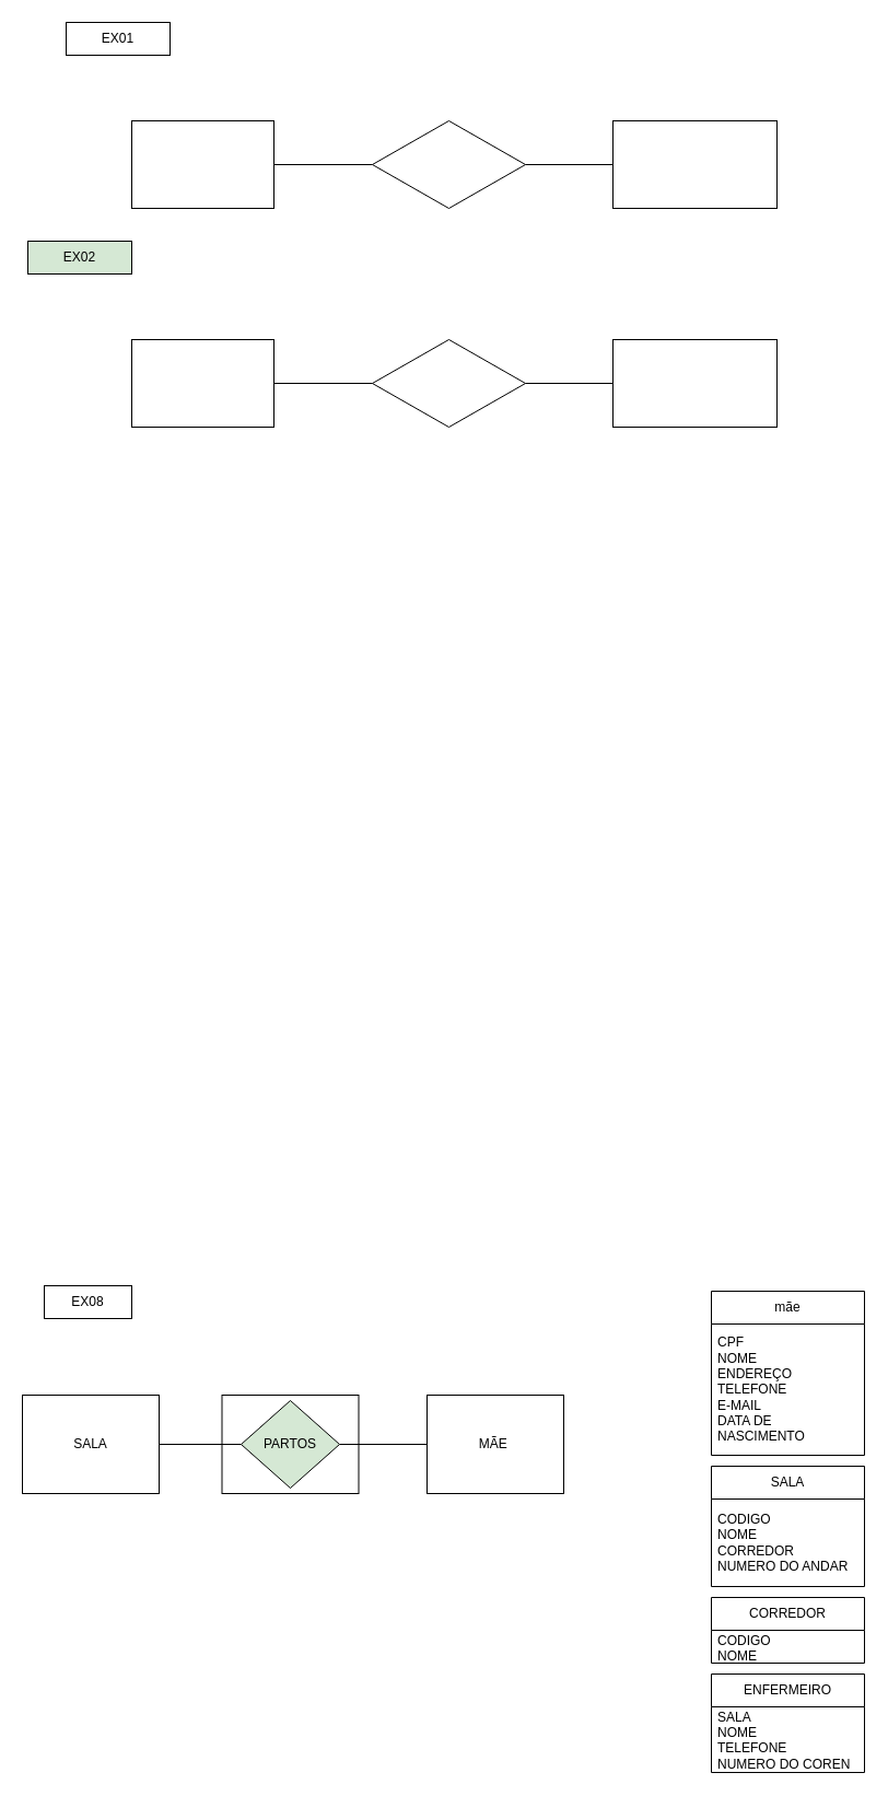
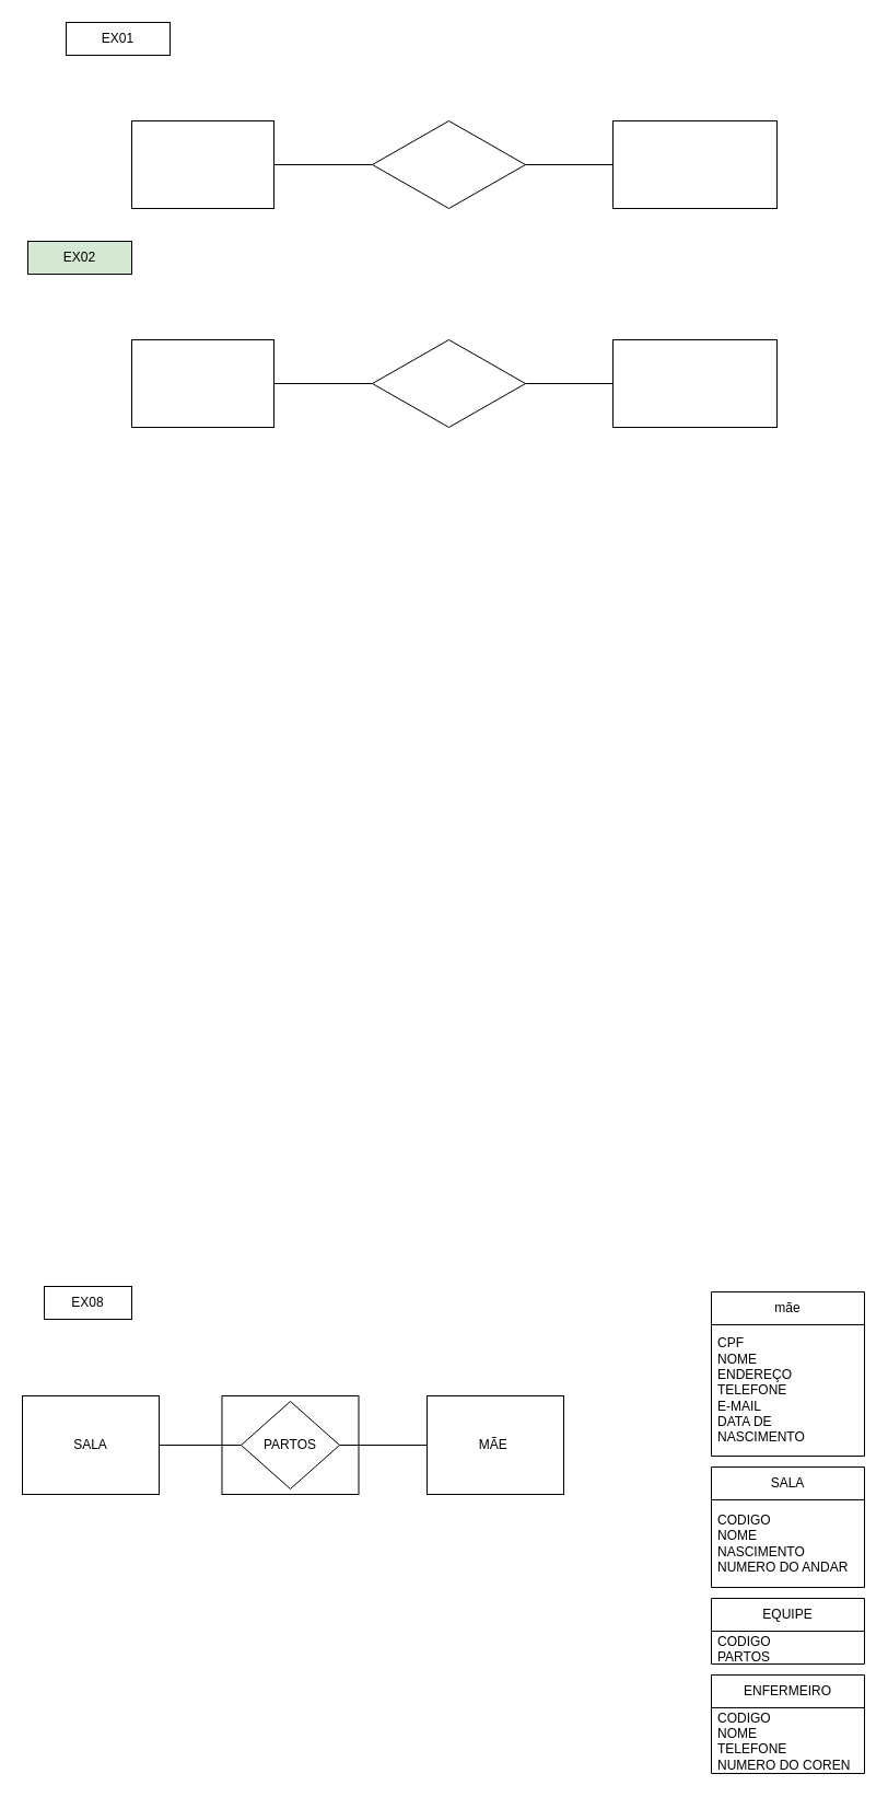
  <mxCell id="0" />
  <mxCell id="1" parent="0" />
  <mxCell id="2" value="" style="rounded=0;whiteSpace=wrap;html=1;" vertex="1" parent="1"><mxGeometry x="202.5" y="1275" width="125" height="90" as="geometry" /></mxCell>
  <mxCell id="3" value="mãe&lt;br&gt;" style="swimlane;fontStyle=0;childLayout=stackLayout;horizontal=1;startSize=30;horizontalStack=0;resizeParent=1;resizeParentMax=0;resizeLast=0;collapsible=1;marginBottom=0;whiteSpace=wrap;html=1;" vertex="1" parent="1"><mxGeometry x="650" y="1180" width="140" height="150" as="geometry"><mxRectangle x="640" y="20" width="60" height="30" as="alternateBounds" /></mxGeometry></mxCell>
  <mxCell id="4" value="CPF&lt;br&gt;NOME&lt;br&gt;ENDEREÇO&lt;br&gt;TELEFONE&lt;br&gt;E-MAIL&lt;br&gt;DATA DE NASCIMENTO" style="text;strokeColor=none;fillColor=none;align=left;verticalAlign=middle;spacingLeft=4;spacingRight=4;overflow=hidden;points=[[0,0.5],[1,0.5]];portConstraint=eastwest;rotatable=0;whiteSpace=wrap;html=1;" vertex="1" parent="3"><mxGeometry y="30" width="140" height="120" as="geometry" /></mxCell>
  <mxCell id="5" value="" style="endArrow=none;html=1;rounded=0;entryX=0;entryY=0.5;entryDx=0;entryDy=0;exitX=1;exitY=0.5;exitDx=0;exitDy=0;" edge="1" parent="1" source="7" target="9"><mxGeometry width="50" height="50" relative="1" as="geometry"><mxPoint x="300" y="1320" as="sourcePoint" /><mxPoint x="381" y="1330" as="targetPoint" /></mxGeometry></mxCell>
  <mxCell id="6" value="" style="endArrow=none;html=1;rounded=0;entryX=0;entryY=0.5;entryDx=0;entryDy=0;exitX=1;exitY=0.5;exitDx=0;exitDy=0;" edge="1" parent="1" source="8" target="7"><mxGeometry width="50" height="50" relative="1" as="geometry"><mxPoint x="146" y="1320" as="sourcePoint" /><mxPoint x="220" y="1319.68" as="targetPoint" /></mxGeometry></mxCell>
- <mxCell id="7" value="PARTOS" style="rhombus;whiteSpace=wrap;html=1;fillColor=#d5e8d4;" vertex="1" parent="1"><mxGeometry x="220" y="1280" width="90" height="80" as="geometry" /></mxCell>
+ <mxCell id="7" value="PARTOS" style="rhombus;whiteSpace=wrap;html=1;" vertex="1" parent="1"><mxGeometry x="220" y="1280" width="90" height="80" as="geometry" /></mxCell>
  <mxCell id="8" value="SALA" style="rounded=0;whiteSpace=wrap;html=1;" vertex="1" parent="1"><mxGeometry x="20" y="1275" width="125" height="90" as="geometry" /></mxCell>
  <mxCell id="9" value="MÃE&amp;nbsp;" style="rounded=0;whiteSpace=wrap;html=1;" vertex="1" parent="1"><mxGeometry x="390" y="1275" width="125" height="90" as="geometry" /></mxCell>
  <mxCell id="10" value="SALA" style="swimlane;fontStyle=0;childLayout=stackLayout;horizontal=1;startSize=30;horizontalStack=0;resizeParent=1;resizeParentMax=0;resizeLast=0;collapsible=1;marginBottom=0;whiteSpace=wrap;html=1;" vertex="1" parent="1"><mxGeometry x="650" y="1340" width="140" height="110" as="geometry" /></mxCell>
- <mxCell id="11" value="CODIGO&lt;br&gt;NOME&lt;br&gt;CORREDOR&lt;br&gt;NUMERO DO ANDAR" style="text;strokeColor=none;fillColor=none;align=left;verticalAlign=middle;spacingLeft=4;spacingRight=4;overflow=hidden;points=[[0,0.5],[1,0.5]];portConstraint=eastwest;rotatable=0;whiteSpace=wrap;html=1;" vertex="1" parent="10"><mxGeometry y="30" width="140" height="80" as="geometry" /></mxCell>
- <mxCell id="12" value="CORREDOR" style="swimlane;fontStyle=0;childLayout=stackLayout;horizontal=1;startSize=30;horizontalStack=0;resizeParent=1;resizeParentMax=0;resizeLast=0;collapsible=1;marginBottom=0;whiteSpace=wrap;html=1;" vertex="1" parent="1"><mxGeometry x="650" y="1460" width="140" height="60" as="geometry" /></mxCell>
- <mxCell id="13" value="CODIGO&lt;br&gt;NOME" style="text;strokeColor=none;fillColor=none;align=left;verticalAlign=middle;spacingLeft=4;spacingRight=4;overflow=hidden;points=[[0,0.5],[1,0.5]];portConstraint=eastwest;rotatable=0;whiteSpace=wrap;html=1;" vertex="1" parent="12"><mxGeometry y="30" width="140" height="30" as="geometry" /></mxCell>
+ <mxCell id="11" value="CODIGO&lt;br&gt;NOME&lt;br&gt;NASCIMENTO&lt;br&gt;NUMERO DO ANDAR" style="text;strokeColor=none;fillColor=none;align=left;verticalAlign=middle;spacingLeft=4;spacingRight=4;overflow=hidden;points=[[0,0.5],[1,0.5]];portConstraint=eastwest;rotatable=0;whiteSpace=wrap;html=1;" vertex="1" parent="10"><mxGeometry y="30" width="140" height="80" as="geometry" /></mxCell>
+ <mxCell id="12" value="EQUIPE" style="swimlane;fontStyle=0;childLayout=stackLayout;horizontal=1;startSize=30;horizontalStack=0;resizeParent=1;resizeParentMax=0;resizeLast=0;collapsible=1;marginBottom=0;whiteSpace=wrap;html=1;" vertex="1" parent="1"><mxGeometry x="650" y="1460" width="140" height="60" as="geometry" /></mxCell>
+ <mxCell id="13" value="CODIGO&lt;br&gt;PARTOS" style="text;strokeColor=none;fillColor=none;align=left;verticalAlign=middle;spacingLeft=4;spacingRight=4;overflow=hidden;points=[[0,0.5],[1,0.5]];portConstraint=eastwest;rotatable=0;whiteSpace=wrap;html=1;" vertex="1" parent="12"><mxGeometry y="30" width="140" height="30" as="geometry" /></mxCell>
  <mxCell id="14" value="ENFERMEIRO" style="swimlane;fontStyle=0;childLayout=stackLayout;horizontal=1;startSize=30;horizontalStack=0;resizeParent=1;resizeParentMax=0;resizeLast=0;collapsible=1;marginBottom=0;whiteSpace=wrap;html=1;" vertex="1" parent="1"><mxGeometry x="650" y="1530" width="140" height="90" as="geometry" /></mxCell>
- <mxCell id="15" value="SALA&lt;br&gt;NOME&lt;br&gt;TELEFONE&lt;br&gt;NUMERO DO COREN" style="text;strokeColor=none;fillColor=none;align=left;verticalAlign=middle;spacingLeft=4;spacingRight=4;overflow=hidden;points=[[0,0.5],[1,0.5]];portConstraint=eastwest;rotatable=0;whiteSpace=wrap;html=1;" vertex="1" parent="14"><mxGeometry y="30" width="140" height="60" as="geometry" /></mxCell>
+ <mxCell id="15" value="CODIGO&lt;br&gt;NOME&lt;br&gt;TELEFONE&lt;br&gt;NUMERO DO COREN" style="text;strokeColor=none;fillColor=none;align=left;verticalAlign=middle;spacingLeft=4;spacingRight=4;overflow=hidden;points=[[0,0.5],[1,0.5]];portConstraint=eastwest;rotatable=0;whiteSpace=wrap;html=1;" vertex="1" parent="14"><mxGeometry y="30" width="140" height="60" as="geometry" /></mxCell>
  <mxCell id="16" value="EX08" style="rounded=0;whiteSpace=wrap;html=1;" vertex="1" parent="1"><mxGeometry x="40" y="1175" width="80" height="30" as="geometry" /></mxCell>
  <mxCell id="17" value="EX01" style="rounded=0;whiteSpace=wrap;html=1;" vertex="1" parent="1"><mxGeometry x="60" y="20" width="95" height="30" as="geometry" /></mxCell>
  <mxCell id="18" value="" style="rhombus;whiteSpace=wrap;html=1;" vertex="1" parent="1"><mxGeometry x="340" y="110" width="140" height="80" as="geometry" /></mxCell>
  <mxCell id="19" value="" style="rounded=0;whiteSpace=wrap;html=1;" vertex="1" parent="1"><mxGeometry x="120" y="110" width="130" height="80" as="geometry" /></mxCell>
  <mxCell id="20" value="" style="rounded=0;whiteSpace=wrap;html=1;" vertex="1" parent="1"><mxGeometry x="560" y="110" width="150" height="80" as="geometry" /></mxCell>
  <mxCell id="21" value="" style="endArrow=none;html=1;rounded=0;exitX=1;exitY=0.5;exitDx=0;exitDy=0;entryX=0;entryY=0.5;entryDx=0;entryDy=0;" edge="1" parent="1" source="19" target="18"><mxGeometry width="50" height="50" relative="1" as="geometry"><mxPoint x="420" y="220" as="sourcePoint" /><mxPoint x="470" y="170" as="targetPoint" /></mxGeometry></mxCell>
  <mxCell id="22" value="" style="endArrow=none;html=1;rounded=0;entryX=0;entryY=0.5;entryDx=0;entryDy=0;exitX=1;exitY=0.5;exitDx=0;exitDy=0;" edge="1" parent="1" source="18" target="20"><mxGeometry width="50" height="50" relative="1" as="geometry"><mxPoint x="420" y="220" as="sourcePoint" /><mxPoint x="470" y="170" as="targetPoint" /></mxGeometry></mxCell>
  <mxCell id="23" value="EX02" style="rounded=0;whiteSpace=wrap;html=1;fillColor=#d5e8d4;" vertex="1" parent="1"><mxGeometry x="25" y="220" width="95" height="30" as="geometry" /></mxCell>
  <mxCell id="24" value="" style="rhombus;whiteSpace=wrap;html=1;" vertex="1" parent="1"><mxGeometry x="340" y="310" width="140" height="80" as="geometry" /></mxCell>
  <mxCell id="25" value="" style="rounded=0;whiteSpace=wrap;html=1;" vertex="1" parent="1"><mxGeometry x="120" y="310" width="130" height="80" as="geometry" /></mxCell>
  <mxCell id="26" value="" style="rounded=0;whiteSpace=wrap;html=1;" vertex="1" parent="1"><mxGeometry x="560" y="310" width="150" height="80" as="geometry" /></mxCell>
  <mxCell id="27" value="" style="endArrow=none;html=1;rounded=0;exitX=1;exitY=0.5;exitDx=0;exitDy=0;entryX=0;entryY=0.5;entryDx=0;entryDy=0;" edge="1" parent="1" source="25" target="24"><mxGeometry width="50" height="50" relative="1" as="geometry"><mxPoint x="420" y="420" as="sourcePoint" /><mxPoint x="470" y="370" as="targetPoint" /></mxGeometry></mxCell>
  <mxCell id="28" value="" style="endArrow=none;html=1;rounded=0;entryX=0;entryY=0.5;entryDx=0;entryDy=0;exitX=1;exitY=0.5;exitDx=0;exitDy=0;" edge="1" parent="1" source="24" target="26"><mxGeometry width="50" height="50" relative="1" as="geometry"><mxPoint x="420" y="420" as="sourcePoint" /><mxPoint x="470" y="370" as="targetPoint" /></mxGeometry></mxCell>
